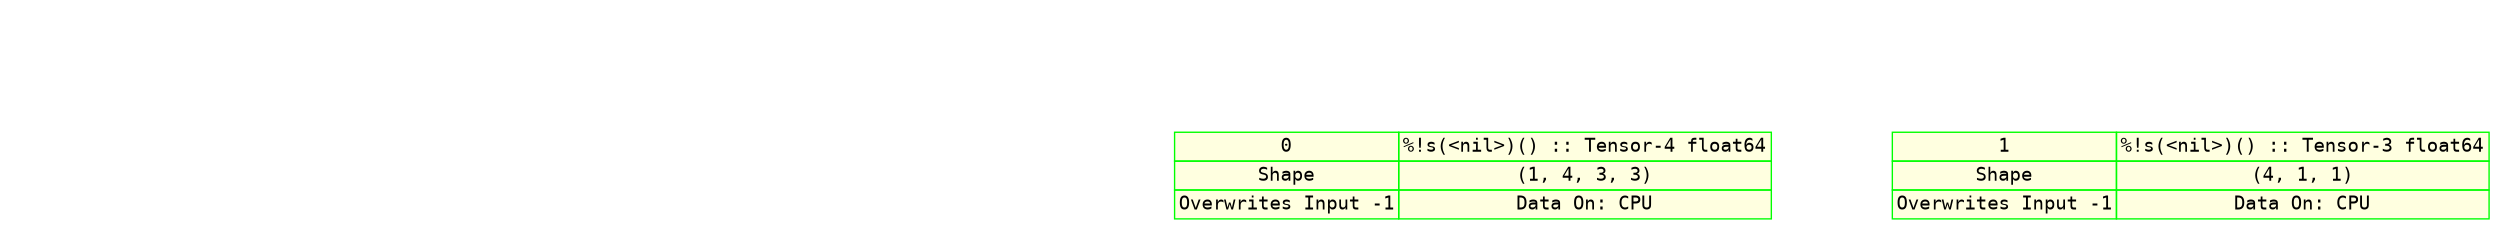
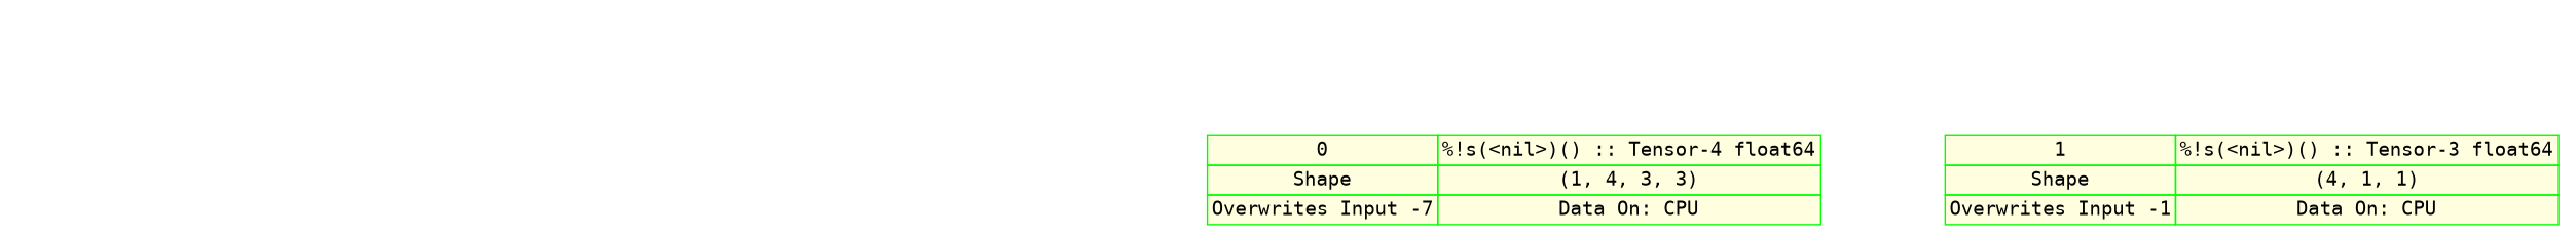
  digraph {
    nodesep=1
    rankdir=TB
    ranksep="1.5 equally"
    node [style=invis]
    edge [constraint=false style=invis weight=999]
    insideInputs
-   n2 [fontname=monospace label=< <TABLE BORDER="0" CELLBORDER="1" CELLSPACING="0" PORT="anchor"  COLOR="#00FF00;" BGCOLOR="lightyellow">  <TR><TD>0</TD><TD>%!s(&lt;nil&gt;)() :: Tensor-4 float64</TD></TR>  <TR><TD>Shape</TD><TD>(1, 4, 3, 3)</TD></TR> <TR><TD>Overwrites Input -1</TD><TD>Data On: CPU</TD></TR>    </TABLE> > shape=none style=""]
+   n2 [fontname=monospace label=< <TABLE BORDER="0" CELLBORDER="1" CELLSPACING="0" PORT="anchor"  COLOR="#00FF00;" BGCOLOR="lightyellow">  <TR><TD>0</TD><TD>%!s(&lt;nil&gt;)() :: Tensor-4 float64</TD></TR>  <TR><TD>Shape</TD><TD>(1, 4, 3, 3)</TD></TR> <TR><TD>Overwrites Input -7</TD><TD>Data On: CPU</TD></TR>    </TABLE> > shape=none style=""]
    n3 [fontname=monospace label=< <TABLE BORDER="0" CELLBORDER="1" CELLSPACING="0" PORT="anchor"  COLOR="#00FF00;" BGCOLOR="lightyellow">  <TR><TD>1</TD><TD>%!s(&lt;nil&gt;)() :: Tensor-3 float64</TD></TR>  <TR><TD>Shape</TD><TD>(4, 1, 1)</TD></TR> <TR><TD>Overwrites Input -1</TD><TD>Data On: CPU</TD></TR>    </TABLE> > shape=none style=""]
    outsideRoot
    outsideExprG
    insideExprG
    subgraph sub_1 {
      rank=max
      subgraph cluster_2 {
        label=inputs
        rank=max
        insideInputs
        n2
        n3
      }
    }
    subgraph sub_3 {
      outsideRoot
      outsideExprG
    }
    insideInputs -> insideExprG
    outsideRoot -> insideInputs
    outsideRoot -> outsideExprG
    outsideExprG -> insideExprG
  }
